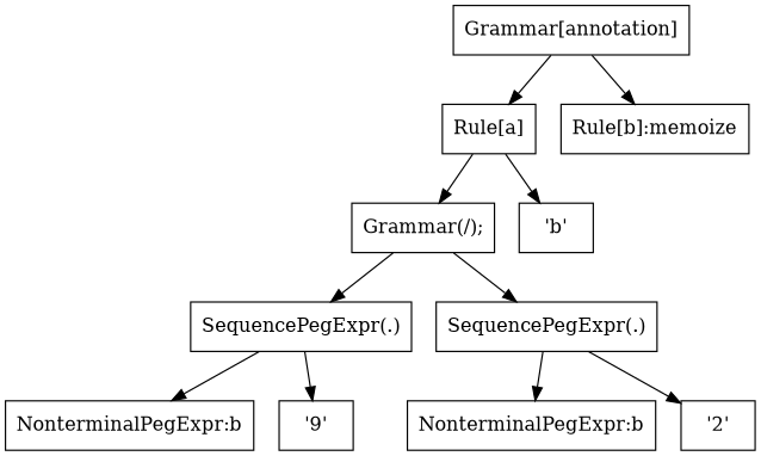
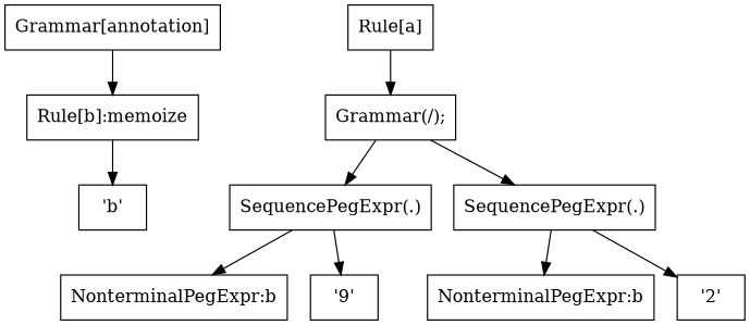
  digraph {
    node [shape=box]
    n1 [label="Grammar[annotation]"]
    n2 [label="Rule[a]"]
    n3 [label="Rule[b]:memoize"]
    n4 [label="Grammar(/);"]
    n5 [label="'b'"]
    n6 [label="SequencePegExpr(.)"]
    n7 [label="SequencePegExpr(.)"]
    n8 [label="NonterminalPegExpr:b"]
    n9 [label="'9'"]
    n10 [label="NonterminalPegExpr:b"]
    n11 [label="'2'"]
-   n1 -> n2
    n1 -> n3
    n2 -> n4
-   n2 -> n5
+   n3 -> n5
    n4 -> n6
    n4 -> n7
    n6 -> n8
    n6 -> n9
    n7 -> n10
    n7 -> n11
  }
